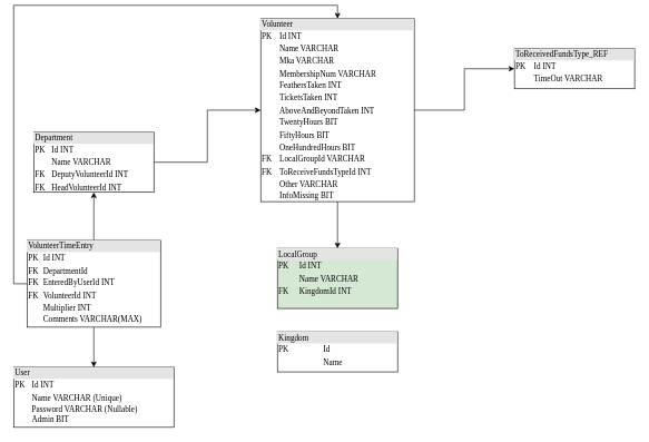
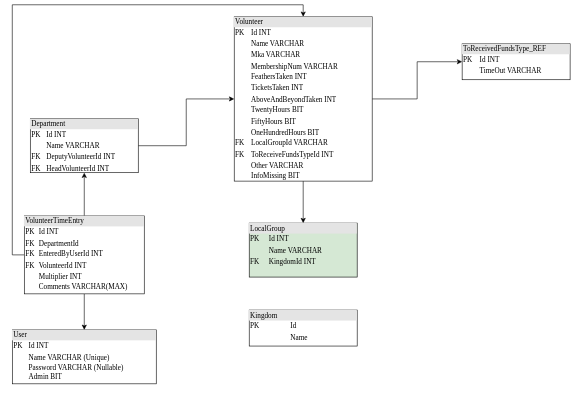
  <mxCell id="0" />
  <mxCell id="1" parent="0" />
  <mxCell id="2" value="&lt;div style=&quot;box-sizing: border-box ; width: 100% ; background: #e4e4e4 ; padding: 2px&quot;&gt;User&lt;/div&gt;&lt;table style=&quot;width: 100% ; font-size: 1em&quot; cellpadding=&quot;2&quot; cellspacing=&quot;0&quot;&gt;&lt;tbody&gt;&lt;tr&gt;&lt;td&gt;PK&lt;/td&gt;&lt;td&gt;Id INT&lt;/td&gt;&lt;/tr&gt;&lt;tr&gt;&lt;td&gt;&lt;br&gt;&lt;/td&gt;&lt;td&gt;Name VARCHAR (Unique)&lt;/td&gt;&lt;/tr&gt;&lt;tr&gt;&lt;td&gt;&lt;/td&gt;&lt;td&gt;Password VARCHAR (Nullable)&lt;br&gt;Admin BIT&lt;/td&gt;&lt;/tr&gt;&lt;/tbody&gt;&lt;/table&gt;" style="verticalAlign=top;align=left;overflow=fill;html=1;rounded=0;shadow=0;comic=0;labelBackgroundColor=none;strokeWidth=1;fontFamily=Verdana;fontSize=12" parent="1" vertex="1"><mxGeometry x="20" y="542" width="240" height="90" as="geometry" /></mxCell>
  <mxCell id="3" style="edgeStyle=orthogonalEdgeStyle;rounded=0;orthogonalLoop=1;jettySize=auto;html=1;" edge="1" parent="1" source="5" target="14"><mxGeometry relative="1" as="geometry" /></mxCell>
  <mxCell id="4" style="edgeStyle=orthogonalEdgeStyle;rounded=0;orthogonalLoop=1;jettySize=auto;html=1;" edge="1" parent="1" source="5" target="13"><mxGeometry relative="1" as="geometry" /></mxCell>
  <mxCell id="5" value="&lt;div style=&quot;box-sizing: border-box ; width: 100% ; background: #e4e4e4 ; padding: 2px&quot;&gt;Volunteer&lt;/div&gt;&lt;table style=&quot;width: 100% ; font-size: 1em&quot; cellpadding=&quot;2&quot; cellspacing=&quot;0&quot;&gt;&lt;tbody&gt;&lt;tr&gt;&lt;td&gt;PK&lt;/td&gt;&lt;td&gt;Id INT&lt;/td&gt;&lt;/tr&gt;&lt;tr&gt;&lt;td&gt;&lt;br&gt;&lt;/td&gt;&lt;td&gt;Name VARCHAR&lt;/td&gt;&lt;/tr&gt;&lt;tr&gt;&lt;td&gt;&lt;/td&gt;&lt;td&gt;Mka VARCHAR&lt;/td&gt;&lt;/tr&gt;&lt;tr&gt;&lt;td&gt;&lt;br&gt;&lt;/td&gt;&lt;td&gt;MembershipNum VARCHAR&lt;br&gt;&lt;/td&gt;&lt;/tr&gt;&lt;tr&gt;&lt;td&gt;&lt;br&gt;&lt;/td&gt;&lt;td&gt;FeathersTaken INT&lt;/td&gt;&lt;/tr&gt;&lt;tr&gt;&lt;td&gt;&lt;br&gt;&lt;/td&gt;&lt;td&gt;TicketsTaken INT&lt;/td&gt;&lt;/tr&gt;&lt;tr&gt;&lt;td&gt;&lt;br&gt;&lt;/td&gt;&lt;td&gt;AboveAndBeyondTaken INT&lt;/td&gt;&lt;/tr&gt;&lt;tr&gt;&lt;td&gt;&lt;br&gt;&lt;/td&gt;&lt;td&gt;TwentyHours BIT&lt;/td&gt;&lt;/tr&gt;&lt;tr&gt;&lt;td&gt;&lt;br&gt;&lt;/td&gt;&lt;td&gt;FiftyHours BIT&lt;/td&gt;&lt;/tr&gt;&lt;tr&gt;&lt;td&gt;&lt;br&gt;&lt;/td&gt;&lt;td&gt;OneHundredHours BIT&lt;/td&gt;&lt;/tr&gt;&lt;tr&gt;&lt;td&gt;FK&lt;/td&gt;&lt;td&gt;LocalGroupId VARCHAR&lt;/td&gt;&lt;/tr&gt;&lt;tr&gt;&lt;td&gt;FK&lt;/td&gt;&lt;td&gt;ToReceiveFundsTypeId INT&lt;br&gt;&lt;/td&gt;&lt;/tr&gt;&lt;tr&gt;&lt;td&gt;&lt;br&gt;&lt;/td&gt;&lt;td&gt;Other VARCHAR&lt;/td&gt;&lt;/tr&gt;&lt;tr&gt;&lt;td&gt;&lt;br&gt;&lt;/td&gt;&lt;td&gt;InfoMissing BIT&lt;/td&gt;&lt;/tr&gt;&lt;tr&gt;&lt;td&gt;&lt;br&gt;&lt;/td&gt;&lt;td&gt;&lt;br&gt;&lt;/td&gt;&lt;/tr&gt;&lt;tr&gt;&lt;td&gt;&lt;br&gt;&lt;/td&gt;&lt;td&gt;&lt;br&gt;&lt;/td&gt;&lt;/tr&gt;&lt;tr&gt;&lt;td&gt;&lt;br&gt;&lt;/td&gt;&lt;td&gt;&lt;br&gt;&lt;/td&gt;&lt;/tr&gt;&lt;tr&gt;&lt;td&gt;&lt;br&gt;&lt;/td&gt;&lt;td&gt;&lt;br&gt;&lt;/td&gt;&lt;/tr&gt;&lt;tr&gt;&lt;td&gt;&lt;br&gt;&lt;/td&gt;&lt;td&gt;&lt;br&gt;&lt;/td&gt;&lt;/tr&gt;&lt;/tbody&gt;&lt;/table&gt;" style="verticalAlign=top;align=left;overflow=fill;html=1;rounded=0;shadow=0;comic=0;labelBackgroundColor=none;strokeWidth=1;fontFamily=Verdana;fontSize=12" parent="1" vertex="1"><mxGeometry x="390" y="20" width="230" height="274" as="geometry" /></mxCell>
  <mxCell id="6" style="edgeStyle=orthogonalEdgeStyle;rounded=0;orthogonalLoop=1;jettySize=auto;html=1;entryX=0.5;entryY=1;entryDx=0;entryDy=0;" edge="1" parent="1" source="9" target="12"><mxGeometry relative="1" as="geometry"><mxPoint x="140" y="290" as="targetPoint" /></mxGeometry></mxCell>
  <mxCell id="7" style="edgeStyle=orthogonalEdgeStyle;rounded=0;orthogonalLoop=1;jettySize=auto;html=1;entryX=0.5;entryY=0;entryDx=0;entryDy=0;" edge="1" parent="1" source="9" target="2"><mxGeometry relative="1" as="geometry" /></mxCell>
  <mxCell id="8" style="edgeStyle=orthogonalEdgeStyle;rounded=0;orthogonalLoop=1;jettySize=auto;html=1;exitX=0;exitY=0.5;exitDx=0;exitDy=0;entryX=0.5;entryY=0;entryDx=0;entryDy=0;" edge="1" parent="1" source="9" target="5"><mxGeometry relative="1" as="geometry" /></mxCell>
  <mxCell id="9" value="&lt;div style=&quot;box-sizing: border-box ; width: 100% ; background: #e4e4e4 ; padding: 2px&quot;&gt;VolunteerTimeEntry&lt;/div&gt;&lt;table style=&quot;width: 100% ; font-size: 1em&quot; cellpadding=&quot;2&quot; cellspacing=&quot;0&quot;&gt;&lt;tbody&gt;&lt;tr&gt;&lt;td&gt;PK&lt;/td&gt;&lt;td&gt;Id INT&lt;/td&gt;&lt;/tr&gt;&lt;tr&gt;&lt;td&gt;FK&lt;/td&gt;&lt;td&gt;DepartmentId&lt;/td&gt;&lt;/tr&gt;&lt;tr&gt;&lt;td&gt;FK&lt;/td&gt;&lt;td&gt;EnteredByUserId INT&lt;/td&gt;&lt;/tr&gt;&lt;tr&gt;&lt;td&gt;FK&lt;/td&gt;&lt;td&gt;VolunteerId INT&lt;/td&gt;&lt;/tr&gt;&lt;tr&gt;&lt;td&gt;&lt;br&gt;&lt;/td&gt;&lt;td&gt;Multiplier INT&lt;/td&gt;&lt;/tr&gt;&lt;tr&gt;&lt;td&gt;&lt;br&gt;&lt;/td&gt;&lt;td&gt;Comments VARCHAR(MAX)&lt;/td&gt;&lt;/tr&gt;&lt;tr&gt;&lt;td&gt;&lt;br&gt;&lt;/td&gt;&lt;td&gt;TimeIn DATETIME&lt;/td&gt;&lt;/tr&gt;&lt;tr&gt;&lt;td&gt;&lt;br&gt;&lt;/td&gt;&lt;td&gt;TimeOut DATETIME&lt;br&gt;&lt;/td&gt;&lt;/tr&gt;&lt;tr&gt;&lt;td&gt;&lt;br&gt;&lt;/td&gt;&lt;td&gt;&lt;br&gt;&lt;/td&gt;&lt;/tr&gt;&lt;tr&gt;&lt;td&gt;&lt;br&gt;&lt;/td&gt;&lt;td&gt;&lt;br&gt;&lt;/td&gt;&lt;/tr&gt;&lt;tr&gt;&lt;td&gt;&lt;br&gt;&lt;/td&gt;&lt;td&gt;&lt;br&gt;&lt;/td&gt;&lt;/tr&gt;&lt;tr&gt;&lt;td&gt;&lt;br&gt;&lt;/td&gt;&lt;td&gt;&lt;br&gt;&lt;/td&gt;&lt;/tr&gt;&lt;tr&gt;&lt;td&gt;&lt;br&gt;&lt;/td&gt;&lt;td&gt;&lt;br&gt;&lt;/td&gt;&lt;/tr&gt;&lt;tr&gt;&lt;td&gt;&lt;br&gt;&lt;/td&gt;&lt;td&gt;&lt;br&gt;&lt;/td&gt;&lt;/tr&gt;&lt;tr&gt;&lt;td&gt;&lt;br&gt;&lt;/td&gt;&lt;td&gt;&lt;br&gt;&lt;/td&gt;&lt;/tr&gt;&lt;tr&gt;&lt;td&gt;&lt;br&gt;&lt;/td&gt;&lt;td&gt;&lt;br&gt;&lt;/td&gt;&lt;/tr&gt;&lt;tr&gt;&lt;td&gt;&lt;br&gt;&lt;/td&gt;&lt;td&gt;&lt;br&gt;&lt;/td&gt;&lt;/tr&gt;&lt;tr&gt;&lt;td&gt;&lt;br&gt;&lt;/td&gt;&lt;td&gt;&lt;br&gt;&lt;/td&gt;&lt;/tr&gt;&lt;tr&gt;&lt;td&gt;&lt;br&gt;&lt;/td&gt;&lt;td&gt;&lt;br&gt;&lt;/td&gt;&lt;/tr&gt;&lt;/tbody&gt;&lt;/table&gt;" style="verticalAlign=top;align=left;overflow=fill;html=1;rounded=0;shadow=0;comic=0;labelBackgroundColor=none;strokeWidth=1;fontFamily=Verdana;fontSize=12" parent="1" vertex="1"><mxGeometry x="40" y="352" width="200" height="130" as="geometry" /></mxCell>
- <mxCell id="10" value="&lt;div style=&quot;box-sizing: border-box ; width: 100% ; background: #e4e4e4 ; padding: 2px&quot;&gt;Kingdom&lt;/div&gt;&lt;table style=&quot;width: 100% ; font-size: 1em&quot; cellpadding=&quot;2&quot; cellspacing=&quot;0&quot;&gt;&lt;tbody&gt;&lt;tr&gt;&lt;td&gt;PK&lt;/td&gt;&lt;td&gt;Id&lt;/td&gt;&lt;/tr&gt;&lt;tr&gt;&lt;td&gt;&lt;br&gt;&lt;/td&gt;&lt;td&gt;Name&lt;/td&gt;&lt;/tr&gt;&lt;tr&gt;&lt;td&gt;&lt;/td&gt;&lt;td&gt;&lt;br&gt;&lt;/td&gt;&lt;/tr&gt;&lt;tr&gt;&lt;td&gt;&lt;br&gt;&lt;/td&gt;&lt;td&gt;&lt;br&gt;&lt;/td&gt;&lt;/tr&gt;&lt;/tbody&gt;&lt;/table&gt;" style="verticalAlign=top;align=left;overflow=fill;html=1;rounded=0;shadow=0;comic=0;labelBackgroundColor=none;strokeWidth=1;fontFamily=Verdana;fontSize=12" parent="1" vertex="1"><mxGeometry x="415" y="489" width="180" height="60" as="geometry" /></mxCell>
+ <mxCell id="10" value="&lt;div style=&quot;box-sizing: border-box ; width: 100% ; background: #e4e4e4 ; padding: 2px&quot;&gt;Kingdom&lt;/div&gt;&lt;table style=&quot;width: 100% ; font-size: 1em&quot; cellpadding=&quot;2&quot; cellspacing=&quot;0&quot;&gt;&lt;tbody&gt;&lt;tr&gt;&lt;td&gt;PK&lt;/td&gt;&lt;td&gt;Id&lt;/td&gt;&lt;/tr&gt;&lt;tr&gt;&lt;td&gt;&lt;br&gt;&lt;/td&gt;&lt;td&gt;Name&lt;/td&gt;&lt;/tr&gt;&lt;tr&gt;&lt;td&gt;&lt;/td&gt;&lt;td&gt;&lt;br&gt;&lt;/td&gt;&lt;/tr&gt;&lt;tr&gt;&lt;td&gt;&lt;br&gt;&lt;/td&gt;&lt;td&gt;&lt;br&gt;&lt;/td&gt;&lt;/tr&gt;&lt;/tbody&gt;&lt;/table&gt;" style="verticalAlign=top;align=left;overflow=fill;html=1;rounded=0;shadow=0;comic=0;labelBackgroundColor=none;strokeWidth=1;fontFamily=Verdana;fontSize=12" parent="1" vertex="1"><mxGeometry x="415" y="509" width="180" height="60" as="geometry" /></mxCell>
  <mxCell id="11" style="edgeStyle=orthogonalEdgeStyle;rounded=0;orthogonalLoop=1;jettySize=auto;html=1;exitX=1;exitY=0.5;exitDx=0;exitDy=0;entryX=0;entryY=0.5;entryDx=0;entryDy=0;" edge="1" parent="1" source="12" target="5"><mxGeometry relative="1" as="geometry" /></mxCell>
  <mxCell id="12" value="&lt;div style=&quot;box-sizing: border-box ; width: 100% ; background: #e4e4e4 ; padding: 2px&quot;&gt;Department&lt;/div&gt;&lt;table style=&quot;width: 100% ; font-size: 1em&quot; cellpadding=&quot;2&quot; cellspacing=&quot;0&quot;&gt;&lt;tbody&gt;&lt;tr&gt;&lt;td&gt;PK&lt;/td&gt;&lt;td&gt;Id INT&lt;/td&gt;&lt;/tr&gt;&lt;tr&gt;&lt;td&gt;&lt;br&gt;&lt;/td&gt;&lt;td&gt;Name VARCHAR&lt;/td&gt;&lt;/tr&gt;&lt;tr&gt;&lt;td&gt;FK&lt;/td&gt;&lt;td&gt;DeputyVolunteerId INT&lt;/td&gt;&lt;/tr&gt;&lt;tr&gt;&lt;td&gt;FK&lt;/td&gt;&lt;td&gt;HeadVolunteerId INT&lt;/td&gt;&lt;/tr&gt;&lt;tr&gt;&lt;td&gt;&lt;br&gt;&lt;/td&gt;&lt;td&gt;&lt;br&gt;&lt;/td&gt;&lt;/tr&gt;&lt;/tbody&gt;&lt;/table&gt;" style="verticalAlign=top;align=left;overflow=fill;html=1;rounded=0;shadow=0;comic=0;labelBackgroundColor=none;strokeWidth=1;fontFamily=Verdana;fontSize=12" parent="1" vertex="1"><mxGeometry x="50" y="190" width="180" height="90" as="geometry" /></mxCell>
  <mxCell id="13" value="&lt;div style=&quot;box-sizing: border-box ; width: 100% ; background: #e4e4e4 ; padding: 2px&quot;&gt;LocalGroup&lt;/div&gt;&lt;table style=&quot;width: 100% ; font-size: 1em&quot; cellpadding=&quot;2&quot; cellspacing=&quot;0&quot;&gt;&lt;tbody&gt;&lt;tr&gt;&lt;td&gt;PK&lt;/td&gt;&lt;td&gt;Id INT&lt;/td&gt;&lt;/tr&gt;&lt;tr&gt;&lt;td&gt;&lt;br&gt;&lt;/td&gt;&lt;td&gt;Name VARCHAR&lt;/td&gt;&lt;/tr&gt;&lt;tr&gt;&lt;td&gt;FK&lt;/td&gt;&lt;td&gt;KingdomId INT&lt;/td&gt;&lt;/tr&gt;&lt;/tbody&gt;&lt;/table&gt;" style="verticalAlign=top;align=left;overflow=fill;html=1;rounded=0;shadow=0;comic=0;labelBackgroundColor=none;strokeWidth=1;fontFamily=Verdana;fontSize=12;fillColor=#d5e8d4;" parent="1" vertex="1"><mxGeometry x="415" y="364" width="180" height="90" as="geometry" /></mxCell>
  <mxCell id="14" value="&lt;div style=&quot;box-sizing: border-box ; width: 100% ; background: #e4e4e4 ; padding: 2px&quot;&gt;ToReceivedFundsType_REF&lt;/div&gt;&lt;table style=&quot;width: 100% ; font-size: 1em&quot; cellpadding=&quot;2&quot; cellspacing=&quot;0&quot;&gt;&lt;tbody&gt;&lt;tr&gt;&lt;td&gt;PK&lt;/td&gt;&lt;td&gt;Id INT&lt;/td&gt;&lt;/tr&gt;&lt;tr&gt;&lt;td&gt;&lt;br&gt;&lt;/td&gt;&lt;td&gt;TimeOut VARCHAR&lt;/td&gt;&lt;/tr&gt;&lt;tr&gt;&lt;td&gt;&lt;/td&gt;&lt;td&gt;&lt;br&gt;&lt;/td&gt;&lt;/tr&gt;&lt;/tbody&gt;&lt;/table&gt;" style="verticalAlign=top;align=left;overflow=fill;html=1;rounded=0;shadow=0;comic=0;labelBackgroundColor=none;strokeWidth=1;fontFamily=Verdana;fontSize=12" parent="1" vertex="1"><mxGeometry x="770" y="65" width="180" height="60" as="geometry" /></mxCell>
